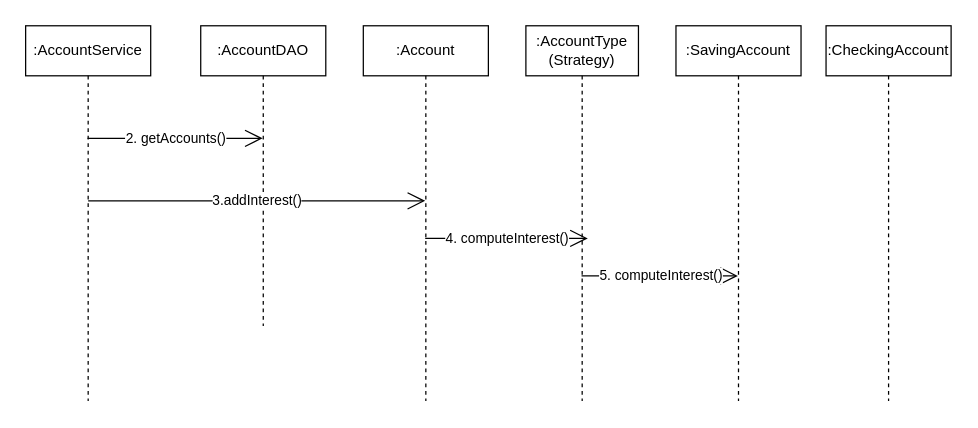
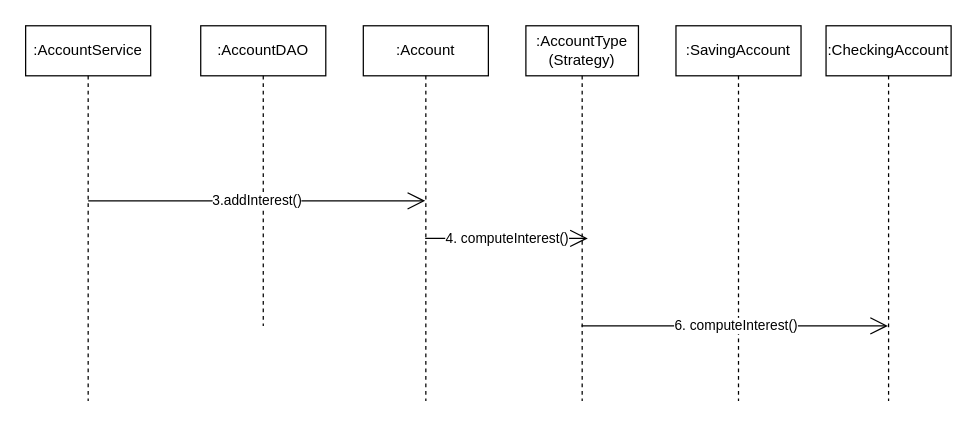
  <mxCell id="0" />
  <mxCell id="1" parent="0" />
  <mxCell id="2" value=":AccountService" style="shape=umlLifeline;perimeter=lifelinePerimeter;whiteSpace=wrap;html=1;container=1;collapsible=0;recursiveResize=0;outlineConnect=0;fontColor=#000000;" vertex="1" parent="1"><mxGeometry x="20" y="20" width="100" height="300" as="geometry" /></mxCell>
  <mxCell id="3" value=":AccountDAO" style="shape=umlLifeline;perimeter=lifelinePerimeter;whiteSpace=wrap;html=1;container=1;collapsible=0;recursiveResize=0;outlineConnect=0;fontColor=#000000;" vertex="1" parent="1"><mxGeometry x="160" y="20" width="100" height="240" as="geometry" /></mxCell>
  <mxCell id="4" value=":Account" style="shape=umlLifeline;perimeter=lifelinePerimeter;whiteSpace=wrap;html=1;container=1;collapsible=0;recursiveResize=0;outlineConnect=0;fontColor=#000000;" vertex="1" parent="1"><mxGeometry x="290" y="20" width="100" height="300" as="geometry" /></mxCell>
  <mxCell id="5" value=":AccountType&lt;br&gt;(Strategy)" style="shape=umlLifeline;perimeter=lifelinePerimeter;whiteSpace=wrap;html=1;container=1;collapsible=0;recursiveResize=0;outlineConnect=0;fontColor=#000000;" vertex="1" parent="1"><mxGeometry x="420" y="20" width="90" height="300" as="geometry" /></mxCell>
  <mxCell id="6" value=":SavingAccount" style="shape=umlLifeline;perimeter=lifelinePerimeter;whiteSpace=wrap;html=1;container=1;collapsible=0;recursiveResize=0;outlineConnect=0;fontColor=#000000;" vertex="1" parent="1"><mxGeometry x="540" y="20" width="100" height="300" as="geometry" /></mxCell>
- <mxCell id="7" value="2. getAccounts()" style="endArrow=open;endFill=1;endSize=12;html=1;fontColor=#000000;" edge="1" parent="1" source="2" target="3"><mxGeometry width="160" relative="1" as="geometry"><mxPoint x="-90.5" y="100" as="sourcePoint" /><mxPoint x="79.5" y="100" as="targetPoint" /><Array as="points"><mxPoint x="70" y="110" /></Array></mxGeometry></mxCell>
  <mxCell id="8" value="3.addInterest()" style="endArrow=open;endFill=1;endSize=12;html=1;fontColor=#000000;" edge="1" parent="1" target="4"><mxGeometry width="160" relative="1" as="geometry"><mxPoint x="70" y="160" as="sourcePoint" /><mxPoint x="219.5" y="120" as="targetPoint" /><Array as="points"><mxPoint x="70" y="160" /></Array></mxGeometry></mxCell>
  <mxCell id="9" value="4. computeInterest()" style="endArrow=open;endFill=1;endSize=12;html=1;fontColor=#000000;" edge="1" parent="1" source="4"><mxGeometry width="160" relative="1" as="geometry"><mxPoint x="200" y="190" as="sourcePoint" /><mxPoint x="469.5" y="190" as="targetPoint" /><Array as="points"><mxPoint x="420" y="190" /></Array></mxGeometry></mxCell>
- <mxCell id="10" value="5. computeInterest()" style="endArrow=open;endFill=1;endSize=12;html=1;fontColor=#000000;" edge="1" parent="1" source="5" target="6"><mxGeometry width="160" relative="1" as="geometry"><mxPoint x="349.5" y="200" as="sourcePoint" /><mxPoint x="479.5" y="200" as="targetPoint" /><Array as="points"><mxPoint x="470" y="220" /><mxPoint x="560" y="220" /></Array></mxGeometry></mxCell>
  <mxCell id="11" value=":CheckingAccount" style="shape=umlLifeline;perimeter=lifelinePerimeter;whiteSpace=wrap;html=1;container=1;collapsible=0;recursiveResize=0;outlineConnect=0;fontColor=#000000;" vertex="1" parent="1"><mxGeometry x="660" y="20" width="100" height="300" as="geometry" /></mxCell>
+ <mxCell id="12" value="6. computeInterest()" style="endArrow=open;endFill=1;endSize=12;html=1;fontColor=#000000;" edge="1" parent="1" source="5" target="11"><mxGeometry width="160" relative="1" as="geometry"><mxPoint x="474.5" y="230" as="sourcePoint" /><mxPoint x="599.5" y="230" as="targetPoint" /><Array as="points"><mxPoint x="480" y="260" /><mxPoint x="530" y="260" /><mxPoint x="650" y="260" /></Array></mxGeometry></mxCell>
